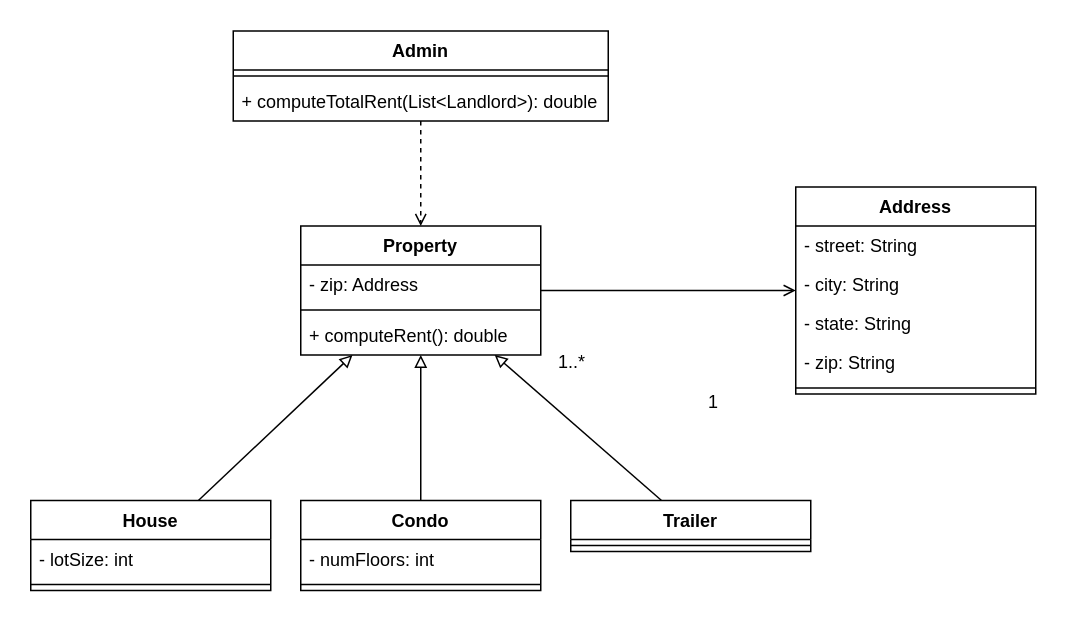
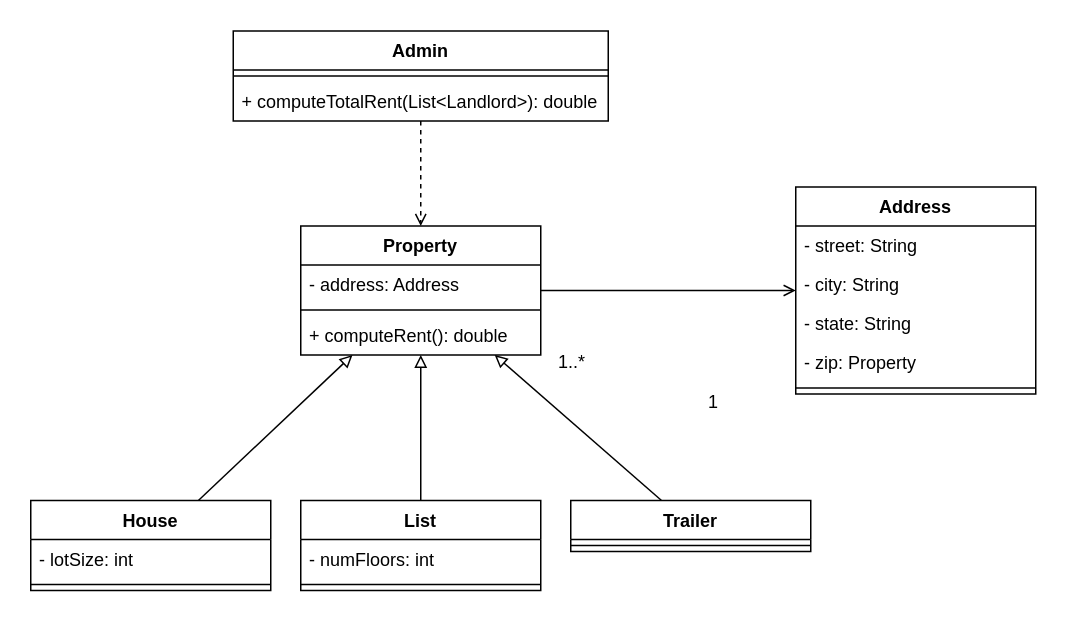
  <mxCell id="0" />
  <mxCell id="1" parent="0" />
  <mxCell id="2" style="edgeStyle=orthogonalEdgeStyle;rounded=0;orthogonalLoop=1;jettySize=auto;html=1;endArrow=open;endFill=0;" edge="1" parent="1" source="3" target="18"><mxGeometry relative="1" as="geometry" /></mxCell>
  <mxCell id="3" value="Property" style="swimlane;fontStyle=1;align=center;verticalAlign=top;childLayout=stackLayout;horizontal=1;startSize=26;horizontalStack=0;resizeParent=1;resizeParentMax=0;resizeLast=0;collapsible=1;marginBottom=0;" parent="1" vertex="1"><mxGeometry x="200" y="150" width="160" height="86" as="geometry" /></mxCell>
- <mxCell id="4" value="- zip: Address" style="text;strokeColor=none;fillColor=none;align=left;verticalAlign=top;spacingLeft=4;spacingRight=4;overflow=hidden;rotatable=0;points=[[0,0.5],[1,0.5]];portConstraint=eastwest;" parent="3" vertex="1"><mxGeometry y="26" width="160" height="26" as="geometry" /></mxCell>
+ <mxCell id="4" value="- address: Address" style="text;strokeColor=none;fillColor=none;align=left;verticalAlign=top;spacingLeft=4;spacingRight=4;overflow=hidden;rotatable=0;points=[[0,0.5],[1,0.5]];portConstraint=eastwest;" parent="3" vertex="1"><mxGeometry y="26" width="160" height="26" as="geometry" /></mxCell>
  <mxCell id="5" value="" style="line;strokeWidth=1;fillColor=none;align=left;verticalAlign=middle;spacingTop=-1;spacingLeft=3;spacingRight=3;rotatable=0;labelPosition=right;points=[];portConstraint=eastwest;" parent="3" vertex="1"><mxGeometry y="52" width="160" height="8" as="geometry" /></mxCell>
  <mxCell id="6" value="+ computeRent(): double" style="text;strokeColor=none;fillColor=none;align=left;verticalAlign=top;spacingLeft=4;spacingRight=4;overflow=hidden;rotatable=0;points=[[0,0.5],[1,0.5]];portConstraint=eastwest;" vertex="1" parent="3"><mxGeometry y="60" width="160" height="26" as="geometry" /></mxCell>
  <mxCell id="7" style="rounded=0;orthogonalLoop=1;jettySize=auto;html=1;endArrow=block;endFill=0;" edge="1" parent="1" source="8" target="3"><mxGeometry relative="1" as="geometry" /></mxCell>
  <mxCell id="8" value="House" style="swimlane;fontStyle=1;align=center;verticalAlign=top;childLayout=stackLayout;horizontal=1;startSize=26;horizontalStack=0;resizeParent=1;resizeParentMax=0;resizeLast=0;collapsible=1;marginBottom=0;" parent="1" vertex="1"><mxGeometry x="20" y="333" width="160" height="60" as="geometry" /></mxCell>
  <mxCell id="9" value="- lotSize: int" style="text;strokeColor=none;fillColor=none;align=left;verticalAlign=top;spacingLeft=4;spacingRight=4;overflow=hidden;rotatable=0;points=[[0,0.5],[1,0.5]];portConstraint=eastwest;" parent="8" vertex="1"><mxGeometry y="26" width="160" height="26" as="geometry" /></mxCell>
  <mxCell id="10" value="" style="line;strokeWidth=1;fillColor=none;align=left;verticalAlign=middle;spacingTop=-1;spacingLeft=3;spacingRight=3;rotatable=0;labelPosition=right;points=[];portConstraint=eastwest;" parent="8" vertex="1"><mxGeometry y="52" width="160" height="8" as="geometry" /></mxCell>
  <mxCell id="11" style="edgeStyle=none;rounded=0;orthogonalLoop=1;jettySize=auto;html=1;endArrow=block;endFill=0;" edge="1" parent="1" source="12" target="3"><mxGeometry relative="1" as="geometry" /></mxCell>
- <mxCell id="12" value="Condo" style="swimlane;fontStyle=1;align=center;verticalAlign=top;childLayout=stackLayout;horizontal=1;startSize=26;horizontalStack=0;resizeParent=1;resizeParentMax=0;resizeLast=0;collapsible=1;marginBottom=0;" parent="1" vertex="1"><mxGeometry x="200" y="333" width="160" height="60" as="geometry" /></mxCell>
+ <mxCell id="12" value="List" style="swimlane;fontStyle=1;align=center;verticalAlign=top;childLayout=stackLayout;horizontal=1;startSize=26;horizontalStack=0;resizeParent=1;resizeParentMax=0;resizeLast=0;collapsible=1;marginBottom=0;" parent="1" vertex="1"><mxGeometry x="200" y="333" width="160" height="60" as="geometry" /></mxCell>
  <mxCell id="13" value="- numFloors: int" style="text;strokeColor=none;fillColor=none;align=left;verticalAlign=top;spacingLeft=4;spacingRight=4;overflow=hidden;rotatable=0;points=[[0,0.5],[1,0.5]];portConstraint=eastwest;" parent="12" vertex="1"><mxGeometry y="26" width="160" height="26" as="geometry" /></mxCell>
  <mxCell id="14" value="" style="line;strokeWidth=1;fillColor=none;align=left;verticalAlign=middle;spacingTop=-1;spacingLeft=3;spacingRight=3;rotatable=0;labelPosition=right;points=[];portConstraint=eastwest;" parent="12" vertex="1"><mxGeometry y="52" width="160" height="8" as="geometry" /></mxCell>
  <mxCell id="15" style="edgeStyle=none;rounded=0;orthogonalLoop=1;jettySize=auto;html=1;endArrow=block;endFill=0;" edge="1" parent="1" source="16" target="3"><mxGeometry relative="1" as="geometry" /></mxCell>
  <mxCell id="16" value="Trailer" style="swimlane;fontStyle=1;align=center;verticalAlign=top;childLayout=stackLayout;horizontal=1;startSize=26;horizontalStack=0;resizeParent=1;resizeParentMax=0;resizeLast=0;collapsible=1;marginBottom=0;" parent="1" vertex="1"><mxGeometry x="380" y="333" width="160" height="34" as="geometry" /></mxCell>
  <mxCell id="17" value="" style="line;strokeWidth=1;fillColor=none;align=left;verticalAlign=middle;spacingTop=-1;spacingLeft=3;spacingRight=3;rotatable=0;labelPosition=right;points=[];portConstraint=eastwest;" parent="16" vertex="1"><mxGeometry y="26" width="160" height="8" as="geometry" /></mxCell>
  <mxCell id="18" value="Address" style="swimlane;fontStyle=1;align=center;verticalAlign=top;childLayout=stackLayout;horizontal=1;startSize=26;horizontalStack=0;resizeParent=1;resizeParentMax=0;resizeLast=0;collapsible=1;marginBottom=0;" parent="1" vertex="1"><mxGeometry x="530" y="124" width="160" height="138" as="geometry" /></mxCell>
  <mxCell id="19" value="- street: String" style="text;strokeColor=none;fillColor=none;align=left;verticalAlign=top;spacingLeft=4;spacingRight=4;overflow=hidden;rotatable=0;points=[[0,0.5],[1,0.5]];portConstraint=eastwest;" parent="18" vertex="1"><mxGeometry y="26" width="160" height="26" as="geometry" /></mxCell>
  <mxCell id="20" value="- city: String" style="text;strokeColor=none;fillColor=none;align=left;verticalAlign=top;spacingLeft=4;spacingRight=4;overflow=hidden;rotatable=0;points=[[0,0.5],[1,0.5]];portConstraint=eastwest;" vertex="1" parent="18"><mxGeometry y="52" width="160" height="26" as="geometry" /></mxCell>
  <mxCell id="21" value="- state: String" style="text;strokeColor=none;fillColor=none;align=left;verticalAlign=top;spacingLeft=4;spacingRight=4;overflow=hidden;rotatable=0;points=[[0,0.5],[1,0.5]];portConstraint=eastwest;" vertex="1" parent="18"><mxGeometry y="78" width="160" height="26" as="geometry" /></mxCell>
- <mxCell id="22" value="- zip: String" style="text;strokeColor=none;fillColor=none;align=left;verticalAlign=top;spacingLeft=4;spacingRight=4;overflow=hidden;rotatable=0;points=[[0,0.5],[1,0.5]];portConstraint=eastwest;" vertex="1" parent="18"><mxGeometry y="104" width="160" height="26" as="geometry" /></mxCell>
+ <mxCell id="22" value="- zip: Property" style="text;strokeColor=none;fillColor=none;align=left;verticalAlign=top;spacingLeft=4;spacingRight=4;overflow=hidden;rotatable=0;points=[[0,0.5],[1,0.5]];portConstraint=eastwest;" vertex="1" parent="18"><mxGeometry y="104" width="160" height="26" as="geometry" /></mxCell>
  <mxCell id="23" value="" style="line;strokeWidth=1;fillColor=none;align=left;verticalAlign=middle;spacingTop=-1;spacingLeft=3;spacingRight=3;rotatable=0;labelPosition=right;points=[];portConstraint=eastwest;" parent="18" vertex="1"><mxGeometry y="130" width="160" height="8" as="geometry" /></mxCell>
  <mxCell id="24" style="edgeStyle=none;rounded=0;orthogonalLoop=1;jettySize=auto;html=1;endArrow=open;endFill=0;dashed=1;" edge="1" parent="1" source="25" target="3"><mxGeometry relative="1" as="geometry"><mxPoint x="180" y="63" as="targetPoint" /></mxGeometry></mxCell>
  <mxCell id="25" value="Admin" style="swimlane;fontStyle=1;align=center;verticalAlign=top;childLayout=stackLayout;horizontal=1;startSize=26;horizontalStack=0;resizeParent=1;resizeParentMax=0;resizeLast=0;collapsible=1;marginBottom=0;" parent="1" vertex="1"><mxGeometry x="155" y="20" width="250" height="60" as="geometry" /></mxCell>
  <mxCell id="26" value="" style="line;strokeWidth=1;fillColor=none;align=left;verticalAlign=middle;spacingTop=-1;spacingLeft=3;spacingRight=3;rotatable=0;labelPosition=right;points=[];portConstraint=eastwest;" parent="25" vertex="1"><mxGeometry y="26" width="250" height="8" as="geometry" /></mxCell>
  <mxCell id="27" value="+ computeTotalRent(List&lt;Landlord&gt;): double" style="text;strokeColor=none;fillColor=none;align=left;verticalAlign=top;spacingLeft=4;spacingRight=4;overflow=hidden;rotatable=0;points=[[0,0.5],[1,0.5]];portConstraint=eastwest;" parent="25" vertex="1"><mxGeometry y="34" width="250" height="26" as="geometry" /></mxCell>
  <mxCell id="28" value="1" style="text;html=1;resizable=0;points=[];autosize=1;align=left;verticalAlign=top;spacingTop=-4;" vertex="1" parent="1"><mxGeometry x="470" y="258" width="20" height="20" as="geometry" /></mxCell>
  <mxCell id="29" value="1..*" style="text;html=1;resizable=0;points=[];autosize=1;align=left;verticalAlign=top;spacingTop=-4;" vertex="1" parent="1"><mxGeometry x="370" y="231" width="30" height="20" as="geometry" /></mxCell>
